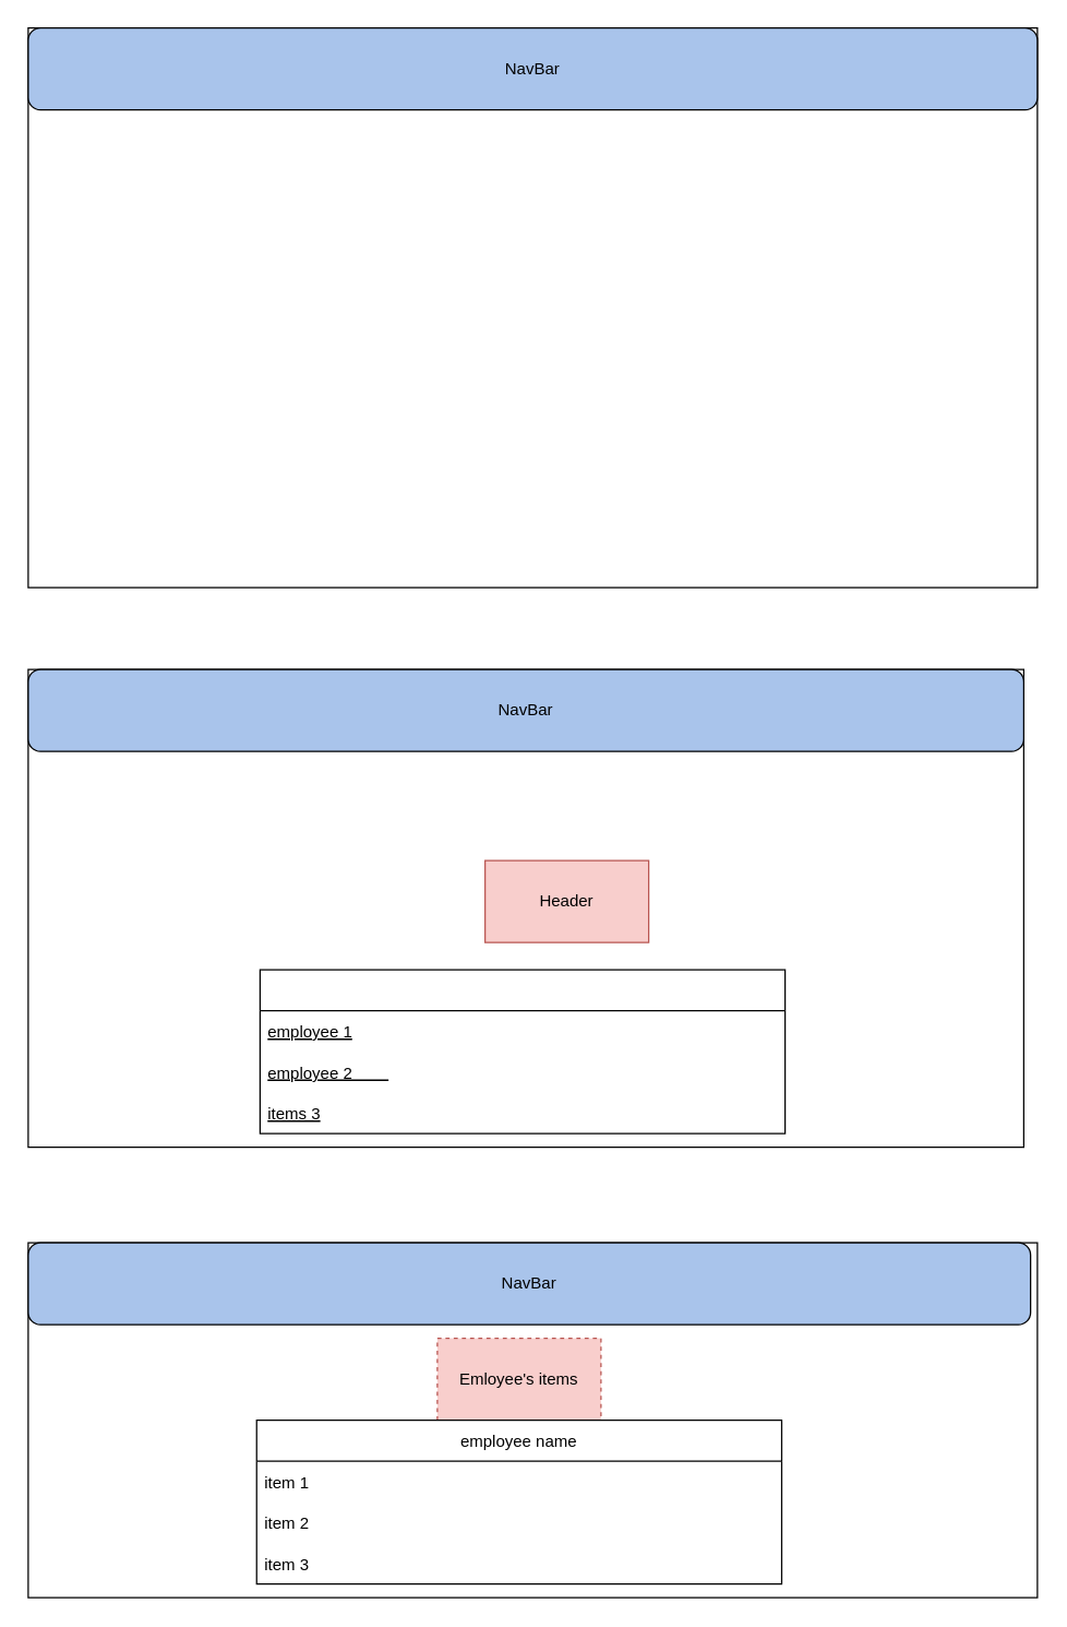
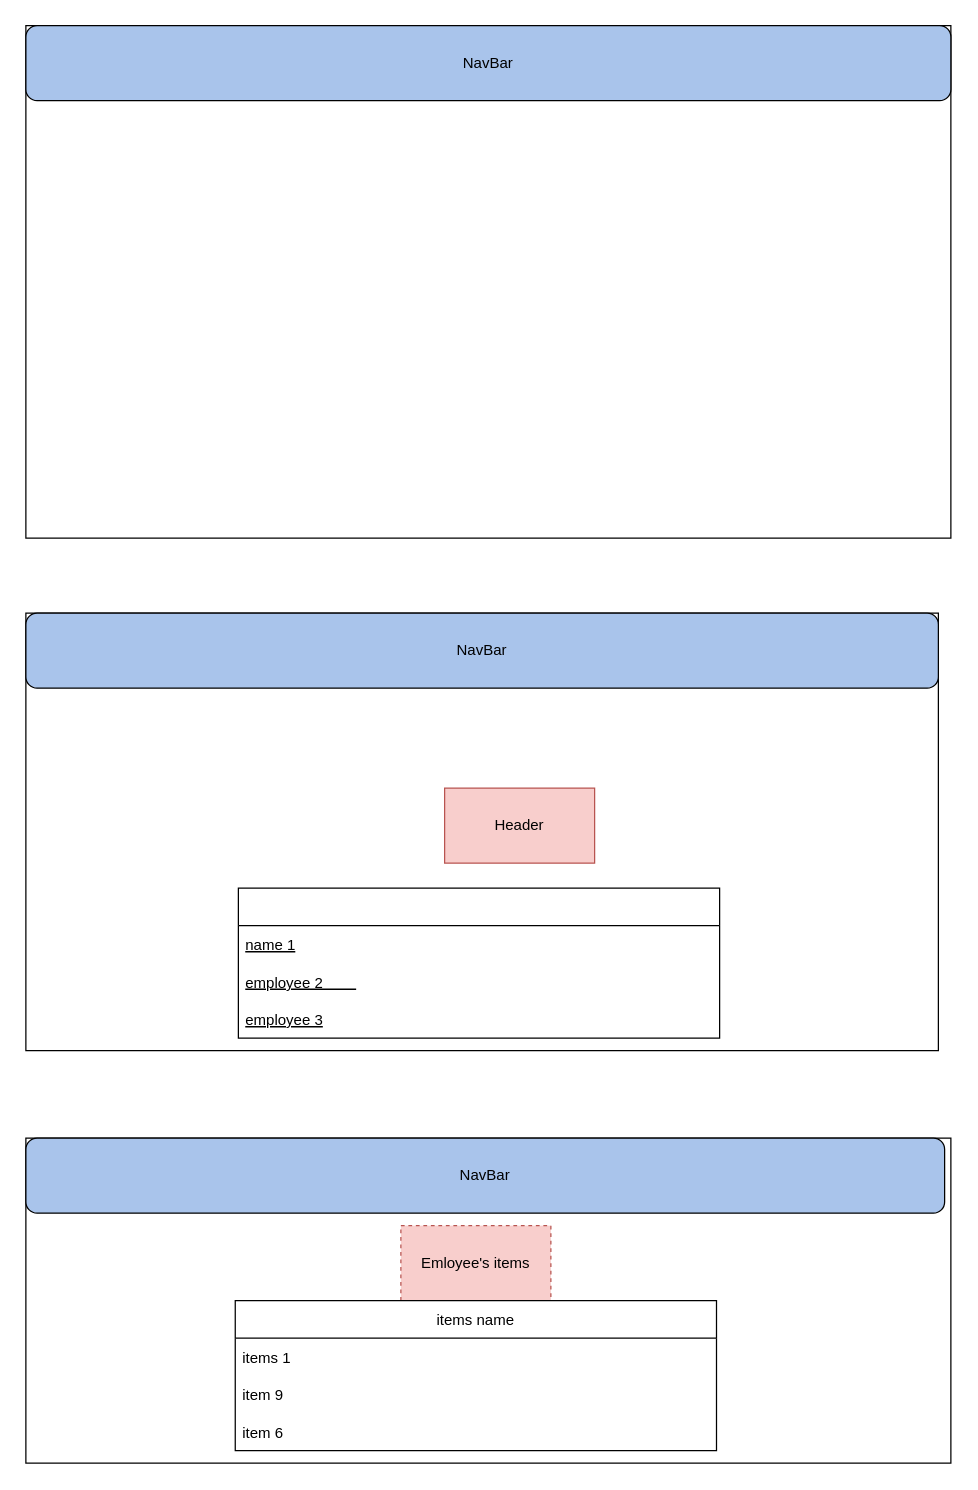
  <mxCell id="0" />
  <mxCell id="1" parent="0" />
  <mxCell id="2" value="" style="rounded=0;whiteSpace=wrap;html=1;" parent="1" vertex="1"><mxGeometry x="20" y="490" width="730" height="350" as="geometry" /></mxCell>
  <mxCell id="3" value="NavBar" style="rounded=1;whiteSpace=wrap;html=1;fillColor=#A9C4EB;" parent="1" vertex="1"><mxGeometry x="20" y="490" width="730" height="60" as="geometry" /></mxCell>
  <mxCell id="4" value="Header" style="rounded=0;whiteSpace=wrap;html=1;fillColor=#f8cecc;strokeColor=#b85450;" parent="1" vertex="1"><mxGeometry x="355" y="630" width="120" height="60" as="geometry" /></mxCell>
  <mxCell id="5" value="" style="swimlane;fontStyle=0;childLayout=stackLayout;horizontal=1;startSize=30;horizontalStack=0;resizeParent=1;resizeParentMax=0;resizeLast=0;collapsible=1;marginBottom=0;" parent="1" vertex="1"><mxGeometry x="190" y="710" width="385" height="120" as="geometry"><mxRectangle x="230" y="270" width="50" height="40" as="alternateBounds" /></mxGeometry></mxCell>
- <mxCell id="6" value="employee 1" style="text;strokeColor=none;fillColor=none;align=left;verticalAlign=middle;spacingLeft=4;spacingRight=4;overflow=hidden;points=[[0,0.5],[1,0.5]];portConstraint=eastwest;rotatable=0;fontStyle=4" parent="5" vertex="1"><mxGeometry y="30" width="385" height="30" as="geometry" /></mxCell>
+ <mxCell id="6" value="name 1" style="text;strokeColor=none;fillColor=none;align=left;verticalAlign=middle;spacingLeft=4;spacingRight=4;overflow=hidden;points=[[0,0.5],[1,0.5]];portConstraint=eastwest;rotatable=0;fontStyle=4" parent="5" vertex="1"><mxGeometry y="30" width="385" height="30" as="geometry" /></mxCell>
  <mxCell id="7" value="employee 2        " style="text;strokeColor=none;fillColor=none;align=left;verticalAlign=middle;spacingLeft=4;spacingRight=4;overflow=hidden;points=[[0,0.5],[1,0.5]];portConstraint=eastwest;rotatable=0;fontStyle=4" parent="5" vertex="1"><mxGeometry y="60" width="385" height="30" as="geometry" /></mxCell>
- <mxCell id="8" value="items 3" style="text;strokeColor=none;fillColor=none;align=left;verticalAlign=middle;spacingLeft=4;spacingRight=4;overflow=hidden;points=[[0,0.5],[1,0.5]];portConstraint=eastwest;rotatable=0;fontStyle=4" parent="5" vertex="1"><mxGeometry y="90" width="385" height="30" as="geometry" /></mxCell>
+ <mxCell id="8" value="employee 3" style="text;strokeColor=none;fillColor=none;align=left;verticalAlign=middle;spacingLeft=4;spacingRight=4;overflow=hidden;points=[[0,0.5],[1,0.5]];portConstraint=eastwest;rotatable=0;fontStyle=4" parent="5" vertex="1"><mxGeometry y="90" width="385" height="30" as="geometry" /></mxCell>
  <mxCell id="9" value="" style="rounded=0;whiteSpace=wrap;html=1;" parent="1" vertex="1"><mxGeometry x="20" y="910" width="740" height="260" as="geometry" /></mxCell>
  <mxCell id="10" value="NavBar" style="rounded=1;whiteSpace=wrap;html=1;fillColor=#A9C4EB;" parent="1" vertex="1"><mxGeometry x="20" y="910" width="735" height="60" as="geometry" /></mxCell>
  <mxCell id="11" value="Emloyee's items" style="rounded=0;whiteSpace=wrap;html=1;fillColor=#f8cecc;strokeColor=#b85450;dashed=1;" parent="1" vertex="1"><mxGeometry x="320" y="980" width="120" height="60" as="geometry" /></mxCell>
- <mxCell id="12" value="employee name" style="swimlane;fontStyle=0;childLayout=stackLayout;horizontal=1;startSize=30;horizontalStack=0;resizeParent=1;resizeParentMax=0;resizeLast=0;collapsible=1;marginBottom=0;" parent="1" vertex="1"><mxGeometry x="187.5" y="1040" width="385" height="120" as="geometry"><mxRectangle x="230" y="270" width="50" height="40" as="alternateBounds" /></mxGeometry></mxCell>
- <mxCell id="13" value="item 1" style="text;strokeColor=none;fillColor=none;align=left;verticalAlign=middle;spacingLeft=4;spacingRight=4;overflow=hidden;points=[[0,0.5],[1,0.5]];portConstraint=eastwest;rotatable=0;fontStyle=0" parent="12" vertex="1"><mxGeometry y="30" width="385" height="30" as="geometry" /></mxCell>
- <mxCell id="14" value="item 2" style="text;strokeColor=none;fillColor=none;align=left;verticalAlign=middle;spacingLeft=4;spacingRight=4;overflow=hidden;points=[[0,0.5],[1,0.5]];portConstraint=eastwest;rotatable=0;fontStyle=0" parent="12" vertex="1"><mxGeometry y="60" width="385" height="30" as="geometry" /></mxCell>
- <mxCell id="15" value="item 3" style="text;strokeColor=none;fillColor=none;align=left;verticalAlign=middle;spacingLeft=4;spacingRight=4;overflow=hidden;points=[[0,0.5],[1,0.5]];portConstraint=eastwest;rotatable=0;fontStyle=0" parent="12" vertex="1"><mxGeometry y="90" width="385" height="30" as="geometry" /></mxCell>
+ <mxCell id="12" value="items name" style="swimlane;fontStyle=0;childLayout=stackLayout;horizontal=1;startSize=30;horizontalStack=0;resizeParent=1;resizeParentMax=0;resizeLast=0;collapsible=1;marginBottom=0;" parent="1" vertex="1"><mxGeometry x="187.5" y="1040" width="385" height="120" as="geometry"><mxRectangle x="230" y="270" width="50" height="40" as="alternateBounds" /></mxGeometry></mxCell>
+ <mxCell id="13" value="items 1" style="text;strokeColor=none;fillColor=none;align=left;verticalAlign=middle;spacingLeft=4;spacingRight=4;overflow=hidden;points=[[0,0.5],[1,0.5]];portConstraint=eastwest;rotatable=0;fontStyle=0" parent="12" vertex="1"><mxGeometry y="30" width="385" height="30" as="geometry" /></mxCell>
+ <mxCell id="14" value="item 9" style="text;strokeColor=none;fillColor=none;align=left;verticalAlign=middle;spacingLeft=4;spacingRight=4;overflow=hidden;points=[[0,0.5],[1,0.5]];portConstraint=eastwest;rotatable=0;fontStyle=0" parent="12" vertex="1"><mxGeometry y="60" width="385" height="30" as="geometry" /></mxCell>
+ <mxCell id="15" value="item 6" style="text;strokeColor=none;fillColor=none;align=left;verticalAlign=middle;spacingLeft=4;spacingRight=4;overflow=hidden;points=[[0,0.5],[1,0.5]];portConstraint=eastwest;rotatable=0;fontStyle=0" parent="12" vertex="1"><mxGeometry y="90" width="385" height="30" as="geometry" /></mxCell>
  <mxCell id="16" value="" style="rounded=0;whiteSpace=wrap;html=1;" vertex="1" parent="1"><mxGeometry x="20" y="20" width="740" height="410" as="geometry" /></mxCell>
  <mxCell id="17" value="NavBar" style="rounded=1;whiteSpace=wrap;html=1;fillColor=#A9C4EB;" vertex="1" parent="1"><mxGeometry x="20" y="20" width="740" height="60" as="geometry" /></mxCell>
